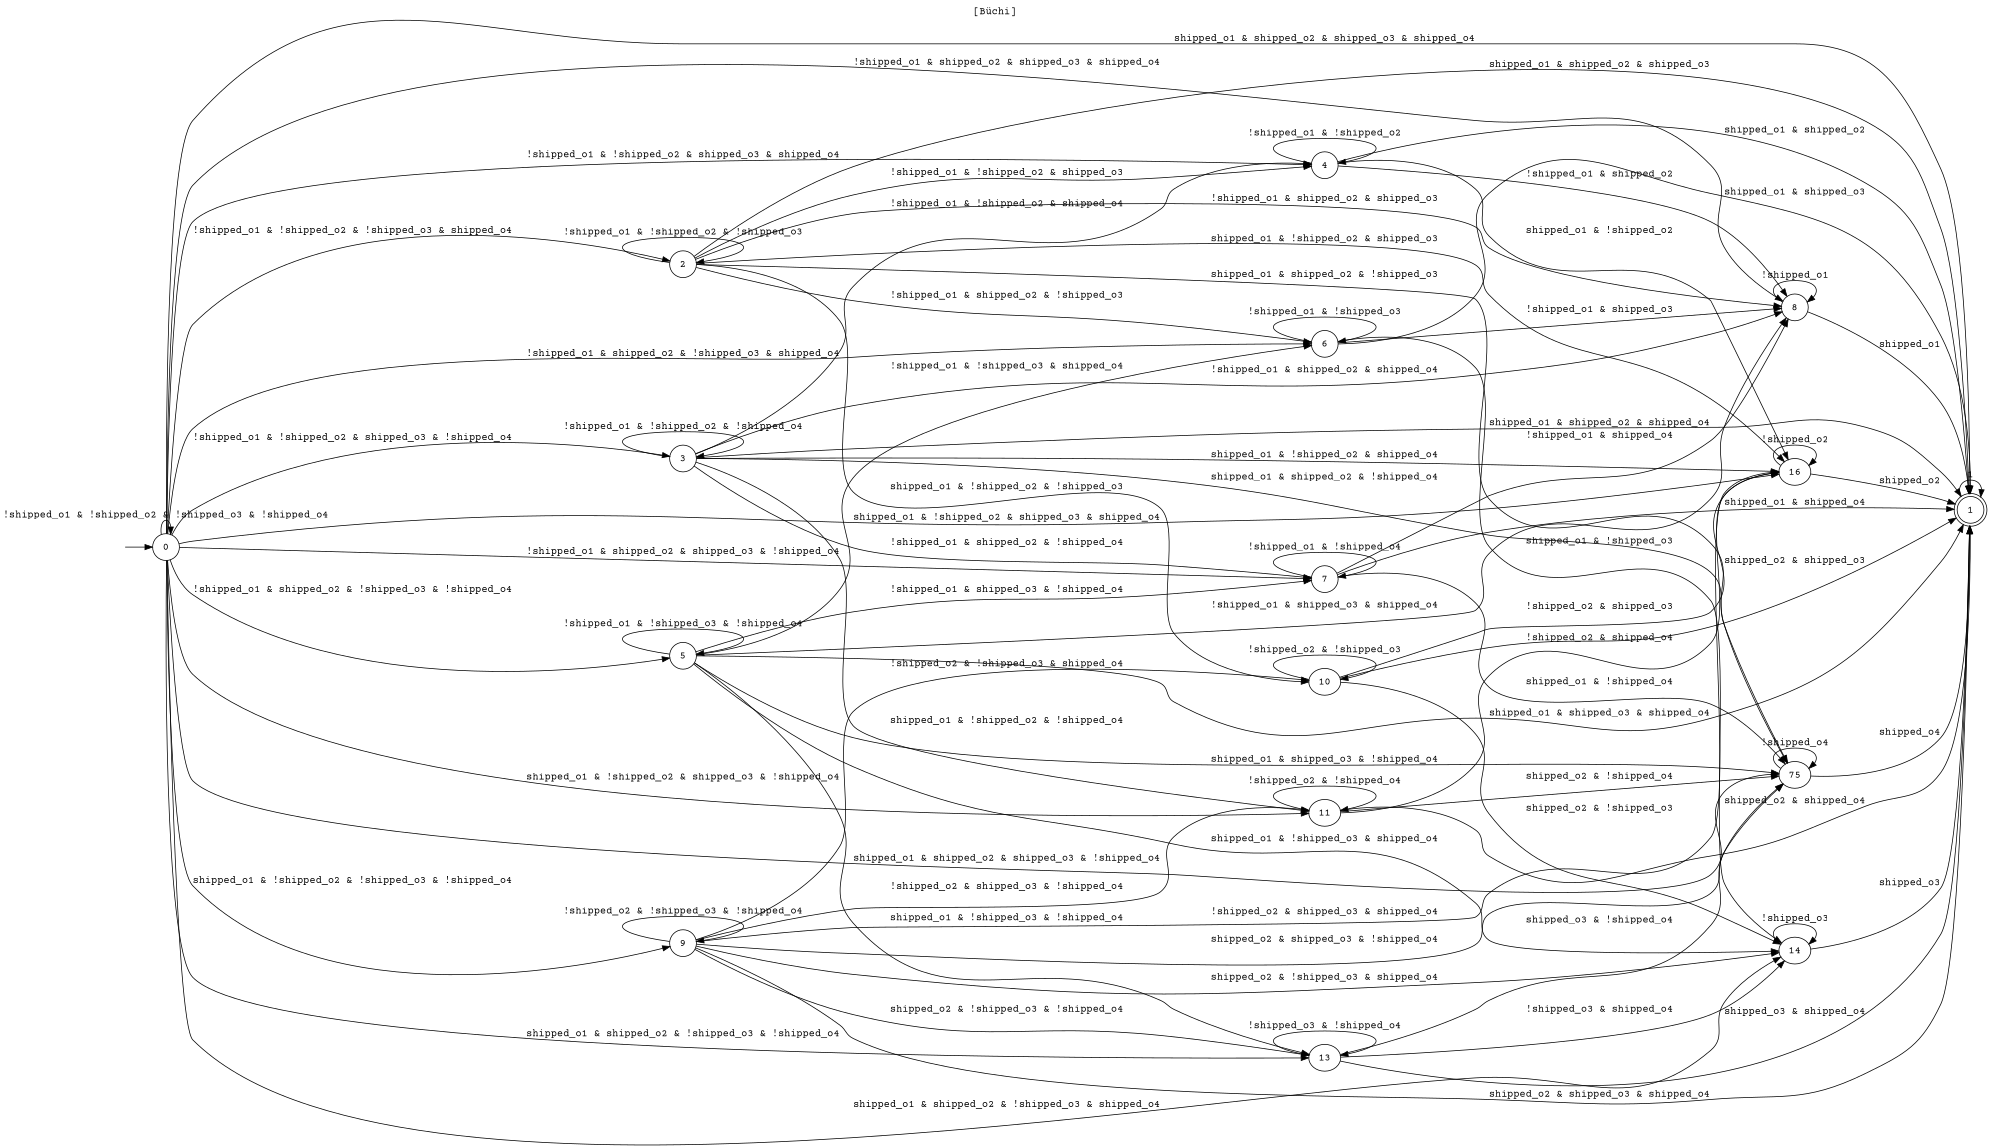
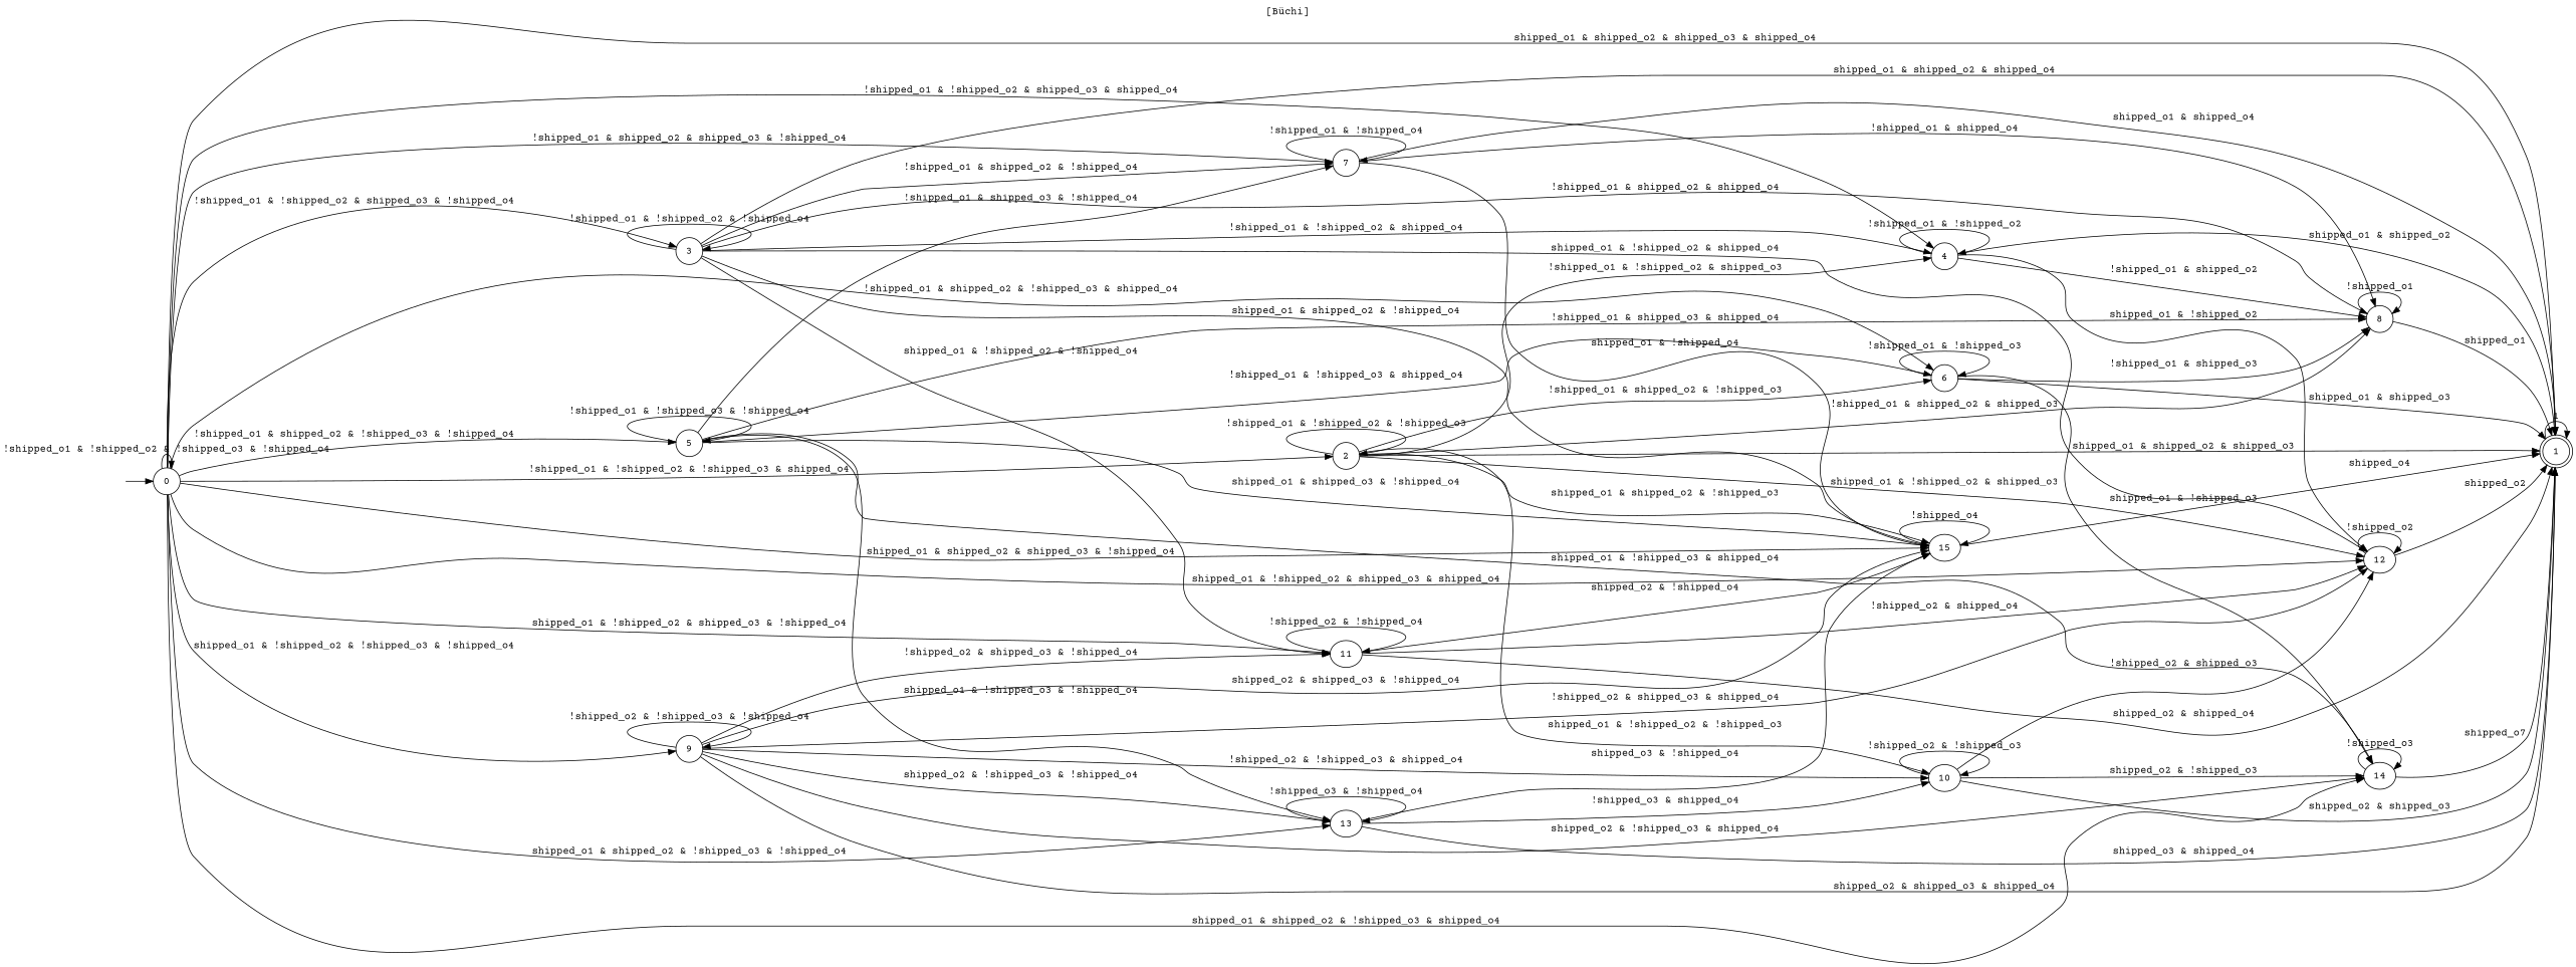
  digraph {
    fontname="Courier Prime"
    label="[Büchi]"
    labelloc=t
    rankdir=LR
    node [fontname="Courier Prime" shape=ellipse]
    edge [fontname="Courier Prime"]
    I [height=0.5 style=invis width=0]
    n2 [height=0.5 label=0 width=0.5]
    n3 [height=0.5 label=1 peripheries=2 width=0.5]
    n4 [height=0.5 label=2 width=0.5]
    n5 [height=0.5 label=3 width=0.5]
    n6 [height=0.5 label=4 width=0.5]
    n7 [height=0.5 label=5 width=0.5]
    n8 [height=0.5 label=6 width=0.5]
    n9 [height=0.5 label=7 width=0.5]
    n10 [height=0.5 label=8 width=0.5]
    n11 [height=0.5 label=9 width=0.5]
    n12 [height=0.5 label=11 width=0.5]
-   n13 [height=0.5 label=16 width=0.5]
+   n13 [height=0.5 label=12 width=0.5]
    n14 [height=0.5 label=13 width=0.5]
    n15 [height=0.5 label=14 width=0.5]
-   n16 [height=0.5 label=75 width=0.5]
+   n16 [height=0.5 label=15 width=0.5]
    n17 [height=0.5 label=10 width=0.5]
    I -> n2
    n2 -> n2 [label="!shipped_o1 & !shipped_o2 & !shipped_o3 & !shipped_o4"]
    n2 -> n3 [label="shipped_o1 & shipped_o2 & shipped_o3 & shipped_o4"]
    n2 -> n4 [label="!shipped_o1 & !shipped_o2 & !shipped_o3 & shipped_o4"]
    n2 -> n5 [label="!shipped_o1 & !shipped_o2 & shipped_o3 & !shipped_o4"]
    n2 -> n6 [label="!shipped_o1 & !shipped_o2 & shipped_o3 & shipped_o4"]
    n2 -> n7 [label="!shipped_o1 & shipped_o2 & !shipped_o3 & !shipped_o4"]
    n2 -> n8 [label="!shipped_o1 & shipped_o2 & !shipped_o3 & shipped_o4"]
    n2 -> n9 [label="!shipped_o1 & shipped_o2 & shipped_o3 & !shipped_o4"]
-   n2 -> n10 [label="!shipped_o1 & shipped_o2 & shipped_o3 & shipped_o4"]
    n2 -> n11 [label="shipped_o1 & !shipped_o2 & !shipped_o3 & !shipped_o4"]
    n2 -> n12 [label="shipped_o1 & !shipped_o2 & shipped_o3 & !shipped_o4"]
    n2 -> n13 [label="shipped_o1 & !shipped_o2 & shipped_o3 & shipped_o4"]
    n2 -> n14 [label="shipped_o1 & shipped_o2 & !shipped_o3 & !shipped_o4"]
    n2 -> n15 [label="shipped_o1 & shipped_o2 & !shipped_o3 & shipped_o4"]
    n2 -> n16 [label="shipped_o1 & shipped_o2 & shipped_o3 & !shipped_o4"]
    n3 -> n3 [label=1]
    n4 -> n3 [label="shipped_o1 & shipped_o2 & shipped_o3"]
    n4 -> n4 [label="!shipped_o1 & !shipped_o2 & !shipped_o3"]
    n4 -> n6 [label="!shipped_o1 & !shipped_o2 & shipped_o3"]
    n4 -> n8 [label="!shipped_o1 & shipped_o2 & !shipped_o3"]
    n4 -> n10 [label="!shipped_o1 & shipped_o2 & shipped_o3"]
    n4 -> n13 [label="shipped_o1 & !shipped_o2 & shipped_o3"]
    n4 -> n16 [label="shipped_o1 & shipped_o2 & !shipped_o3"]
    n4 -> n17 [label="shipped_o1 & !shipped_o2 & !shipped_o3"]
    n5 -> n3 [label="shipped_o1 & shipped_o2 & shipped_o4"]
    n5 -> n5 [label="!shipped_o1 & !shipped_o2 & !shipped_o4"]
    n5 -> n6 [label="!shipped_o1 & !shipped_o2 & shipped_o4"]
    n5 -> n9 [label="!shipped_o1 & shipped_o2 & !shipped_o4"]
    n5 -> n10 [label="!shipped_o1 & shipped_o2 & shipped_o4"]
    n5 -> n12 [label="shipped_o1 & !shipped_o2 & !shipped_o4"]
    n5 -> n13 [label="shipped_o1 & !shipped_o2 & shipped_o4"]
    n5 -> n16 [label="shipped_o1 & shipped_o2 & !shipped_o4"]
    n6 -> n3 [label="shipped_o1 & shipped_o2"]
    n6 -> n6 [label="!shipped_o1 & !shipped_o2"]
    n6 -> n10 [label="!shipped_o1 & shipped_o2"]
    n6 -> n13 [label="shipped_o1 & !shipped_o2"]
-   n7 -> n3 [label="shipped_o1 & shipped_o3 & shipped_o4"]
    n7 -> n7 [label="!shipped_o1 & !shipped_o3 & !shipped_o4"]
    n7 -> n8 [label="!shipped_o1 & !shipped_o3 & shipped_o4"]
    n7 -> n9 [label="!shipped_o1 & shipped_o3 & !shipped_o4"]
    n7 -> n10 [label="!shipped_o1 & shipped_o3 & shipped_o4"]
    n7 -> n14 [label="shipped_o1 & !shipped_o3 & !shipped_o4"]
    n7 -> n15 [label="shipped_o1 & !shipped_o3 & shipped_o4"]
    n7 -> n16 [label="shipped_o1 & shipped_o3 & !shipped_o4"]
    n8 -> n3 [label="shipped_o1 & shipped_o3"]
    n8 -> n8 [label="!shipped_o1 & !shipped_o3"]
    n8 -> n10 [label="!shipped_o1 & shipped_o3"]
    n8 -> n15 [label="shipped_o1 & !shipped_o3"]
    n9 -> n3 [label="shipped_o1 & shipped_o4"]
    n9 -> n9 [label="!shipped_o1 & !shipped_o4"]
    n9 -> n10 [label="!shipped_o1 & shipped_o4"]
    n9 -> n16 [label="shipped_o1 & !shipped_o4"]
    n10 -> n3 [label=shipped_o1]
    n10 -> n10 [label="!shipped_o1"]
    n11 -> n3 [label="shipped_o2 & shipped_o3 & shipped_o4"]
    n11 -> n11 [label="!shipped_o2 & !shipped_o3 & !shipped_o4"]
    n11 -> n12 [label="!shipped_o2 & shipped_o3 & !shipped_o4"]
    n11 -> n13 [label="!shipped_o2 & shipped_o3 & shipped_o4"]
    n11 -> n14 [label="shipped_o2 & !shipped_o3 & !shipped_o4"]
    n11 -> n15 [label="shipped_o2 & !shipped_o3 & shipped_o4"]
    n11 -> n16 [label="shipped_o2 & shipped_o3 & !shipped_o4"]
    n11 -> n17 [label="!shipped_o2 & !shipped_o3 & shipped_o4"]
    n12 -> n3 [label="shipped_o2 & shipped_o4"]
    n12 -> n12 [label="!shipped_o2 & !shipped_o4"]
    n12 -> n13 [label="!shipped_o2 & shipped_o4"]
    n12 -> n16 [label="shipped_o2 & !shipped_o4"]
    n13 -> n3 [label=shipped_o2]
    n13 -> n13 [label="!shipped_o2"]
    n14 -> n3 [label="shipped_o3 & shipped_o4"]
    n14 -> n14 [label="!shipped_o3 & !shipped_o4"]
-   n14 -> n15 [label="!shipped_o3 & shipped_o4"]
+   n14 -> n17 [label="!shipped_o3 & shipped_o4"]
    n14 -> n16 [label="shipped_o3 & !shipped_o4"]
-   n15 -> n3 [label=shipped_o3]
+   n15 -> n3 [label=shipped_o7]
    n15 -> n15 [label="!shipped_o3"]
    n16 -> n3 [label=shipped_o4]
    n16 -> n16 [label="!shipped_o4"]
    n17 -> n3 [label="shipped_o2 & shipped_o3"]
    n17 -> n13 [label="!shipped_o2 & shipped_o3"]
    n17 -> n15 [label="shipped_o2 & !shipped_o3"]
    n17 -> n17 [label="!shipped_o2 & !shipped_o3"]
  }
